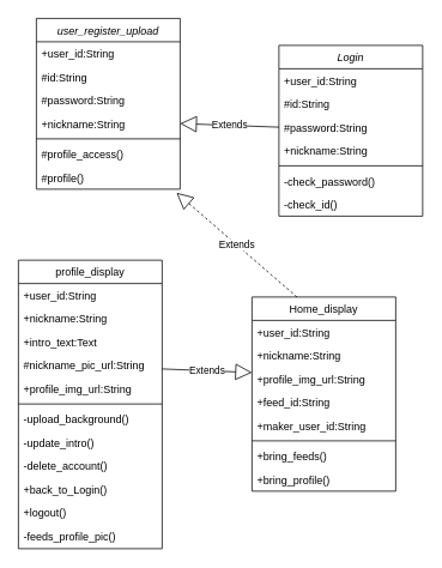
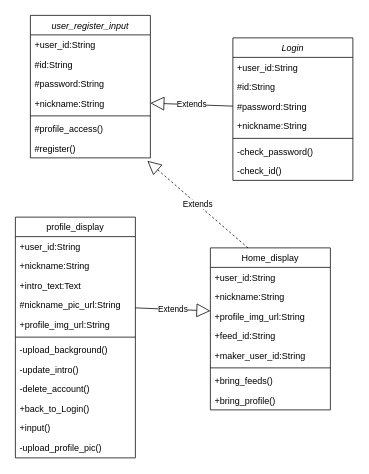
  <mxCell id="0" />
  <mxCell id="1" parent="0" />
- <mxCell id="2" value="user_register_upload" style="swimlane;fontStyle=2;align=center;verticalAlign=top;childLayout=stackLayout;horizontal=1;startSize=26;horizontalStack=0;resizeParent=1;resizeLast=0;collapsible=1;marginBottom=0;rounded=0;shadow=0;strokeWidth=1;" vertex="1" parent="1"><mxGeometry x="40" y="20" width="160" height="190" as="geometry"><mxRectangle x="230" y="140" width="160" height="26" as="alternateBounds" /></mxGeometry></mxCell>
+ <mxCell id="2" value="user_register_input" style="swimlane;fontStyle=2;align=center;verticalAlign=top;childLayout=stackLayout;horizontal=1;startSize=26;horizontalStack=0;resizeParent=1;resizeLast=0;collapsible=1;marginBottom=0;rounded=0;shadow=0;strokeWidth=1;" vertex="1" parent="1"><mxGeometry x="40" y="20" width="160" height="190" as="geometry"><mxRectangle x="230" y="140" width="160" height="26" as="alternateBounds" /></mxGeometry></mxCell>
  <mxCell id="3" value="+user_id:String" style="text;align=left;verticalAlign=top;spacingLeft=4;spacingRight=4;overflow=hidden;rotatable=0;points=[[0,0.5],[1,0.5]];portConstraint=eastwest;" vertex="1" parent="2"><mxGeometry y="26" width="160" height="26" as="geometry" /></mxCell>
  <mxCell id="4" value="#id:String" style="text;align=left;verticalAlign=top;spacingLeft=4;spacingRight=4;overflow=hidden;rotatable=0;points=[[0,0.5],[1,0.5]];portConstraint=eastwest;rounded=0;shadow=0;html=0;" vertex="1" parent="2"><mxGeometry y="52" width="160" height="26" as="geometry" /></mxCell>
  <mxCell id="5" value="#password:String" style="text;align=left;verticalAlign=top;spacingLeft=4;spacingRight=4;overflow=hidden;rotatable=0;points=[[0,0.5],[1,0.5]];portConstraint=eastwest;rounded=0;shadow=0;html=0;" vertex="1" parent="2"><mxGeometry y="78" width="160" height="26" as="geometry" /></mxCell>
  <mxCell id="6" value="+nickname:String" style="text;align=left;verticalAlign=top;spacingLeft=4;spacingRight=4;overflow=hidden;rotatable=0;points=[[0,0.5],[1,0.5]];portConstraint=eastwest;rounded=0;shadow=0;html=0;" vertex="1" parent="2"><mxGeometry y="104" width="160" height="26" as="geometry" /></mxCell>
  <mxCell id="7" value="" style="line;html=1;strokeWidth=1;align=left;verticalAlign=middle;spacingTop=-1;spacingLeft=3;spacingRight=3;rotatable=0;labelPosition=right;points=[];portConstraint=eastwest;" vertex="1" parent="2"><mxGeometry y="130" width="160" height="8" as="geometry" /></mxCell>
  <mxCell id="8" value="#profile_access()" style="text;align=left;verticalAlign=top;spacingLeft=4;spacingRight=4;overflow=hidden;rotatable=0;points=[[0,0.5],[1,0.5]];portConstraint=eastwest;" vertex="1" parent="2"><mxGeometry y="138" width="160" height="26" as="geometry" /></mxCell>
- <mxCell id="9" value="#profile()" style="text;align=left;verticalAlign=top;spacingLeft=4;spacingRight=4;overflow=hidden;rotatable=0;points=[[0,0.5],[1,0.5]];portConstraint=eastwest;" vertex="1" parent="2"><mxGeometry y="164" width="160" height="26" as="geometry" /></mxCell>
+ <mxCell id="9" value="#register()" style="text;align=left;verticalAlign=top;spacingLeft=4;spacingRight=4;overflow=hidden;rotatable=0;points=[[0,0.5],[1,0.5]];portConstraint=eastwest;" vertex="1" parent="2"><mxGeometry y="164" width="160" height="26" as="geometry" /></mxCell>
  <mxCell id="10" value="Home_display" style="swimlane;fontStyle=0;align=center;verticalAlign=top;childLayout=stackLayout;horizontal=1;startSize=26;horizontalStack=0;resizeParent=1;resizeLast=0;collapsible=1;marginBottom=0;rounded=0;shadow=0;strokeWidth=1;" vertex="1" parent="1"><mxGeometry x="280" y="330" width="160" height="216" as="geometry"><mxRectangle x="550" y="140" width="160" height="26" as="alternateBounds" /></mxGeometry></mxCell>
  <mxCell id="11" value="+user_id:String" style="text;align=left;verticalAlign=top;spacingLeft=4;spacingRight=4;overflow=hidden;rotatable=0;points=[[0,0.5],[1,0.5]];portConstraint=eastwest;" vertex="1" parent="10"><mxGeometry y="26" width="160" height="26" as="geometry" /></mxCell>
  <mxCell id="12" value="+nickname:String" style="text;align=left;verticalAlign=top;spacingLeft=4;spacingRight=4;overflow=hidden;rotatable=0;points=[[0,0.5],[1,0.5]];portConstraint=eastwest;rounded=0;shadow=0;html=0;" vertex="1" parent="10"><mxGeometry y="52" width="160" height="26" as="geometry" /></mxCell>
  <mxCell id="13" value="+profile_img_url:String" style="text;align=left;verticalAlign=top;spacingLeft=4;spacingRight=4;overflow=hidden;rotatable=0;points=[[0,0.5],[1,0.5]];portConstraint=eastwest;rounded=0;shadow=0;html=0;" vertex="1" parent="10"><mxGeometry y="78" width="160" height="26" as="geometry" /></mxCell>
  <mxCell id="14" value="+feed_id:String" style="text;align=left;verticalAlign=top;spacingLeft=4;spacingRight=4;overflow=hidden;rotatable=0;points=[[0,0.5],[1,0.5]];portConstraint=eastwest;" vertex="1" parent="10"><mxGeometry y="104" width="160" height="26" as="geometry" /></mxCell>
  <mxCell id="15" value="+maker_user_id:String" style="text;align=left;verticalAlign=top;spacingLeft=4;spacingRight=4;overflow=hidden;rotatable=0;points=[[0,0.5],[1,0.5]];portConstraint=eastwest;rounded=0;shadow=0;html=0;" vertex="1" parent="10"><mxGeometry y="130" width="160" height="26" as="geometry" /></mxCell>
  <mxCell id="16" value="" style="line;html=1;strokeWidth=1;align=left;verticalAlign=middle;spacingTop=-1;spacingLeft=3;spacingRight=3;rotatable=0;labelPosition=right;points=[];portConstraint=eastwest;" vertex="1" parent="10"><mxGeometry y="156" width="160" height="8" as="geometry" /></mxCell>
  <mxCell id="17" value="+bring_feeds()" style="text;align=left;verticalAlign=top;spacingLeft=4;spacingRight=4;overflow=hidden;rotatable=0;points=[[0,0.5],[1,0.5]];portConstraint=eastwest;" vertex="1" parent="10"><mxGeometry y="164" width="160" height="26" as="geometry" /></mxCell>
  <mxCell id="18" value="+bring_profile()" style="text;align=left;verticalAlign=top;spacingLeft=4;spacingRight=4;overflow=hidden;rotatable=0;points=[[0,0.5],[1,0.5]];portConstraint=eastwest;" vertex="1" parent="10"><mxGeometry y="190" width="160" height="26" as="geometry" /></mxCell>
  <mxCell id="19" value="profile_display" style="swimlane;fontStyle=0;align=center;verticalAlign=top;childLayout=stackLayout;horizontal=1;startSize=26;horizontalStack=0;resizeParent=1;resizeLast=0;collapsible=1;marginBottom=0;rounded=0;shadow=0;strokeWidth=1;" vertex="1" parent="1"><mxGeometry x="20" y="289" width="160" height="321" as="geometry"><mxRectangle x="130" y="380" width="160" height="26" as="alternateBounds" /></mxGeometry></mxCell>
  <mxCell id="20" value="+user_id:String" style="text;align=left;verticalAlign=top;spacingLeft=4;spacingRight=4;overflow=hidden;rotatable=0;points=[[0,0.5],[1,0.5]];portConstraint=eastwest;" vertex="1" parent="19"><mxGeometry y="26" width="160" height="26" as="geometry" /></mxCell>
  <mxCell id="21" value="+nickname:String" style="text;align=left;verticalAlign=top;spacingLeft=4;spacingRight=4;overflow=hidden;rotatable=0;points=[[0,0.5],[1,0.5]];portConstraint=eastwest;rounded=0;shadow=0;html=0;" vertex="1" parent="19"><mxGeometry y="52" width="160" height="26" as="geometry" /></mxCell>
  <mxCell id="22" value="+intro_text:Text" style="text;align=left;verticalAlign=top;spacingLeft=4;spacingRight=4;overflow=hidden;rotatable=0;points=[[0,0.5],[1,0.5]];portConstraint=eastwest;rounded=0;shadow=0;html=0;" vertex="1" parent="19"><mxGeometry y="78" width="160" height="26" as="geometry" /></mxCell>
  <mxCell id="23" value="#nickname_pic_url:String" style="text;align=left;verticalAlign=top;spacingLeft=4;spacingRight=4;overflow=hidden;rotatable=0;points=[[0,0.5],[1,0.5]];portConstraint=eastwest;" vertex="1" parent="19"><mxGeometry y="104" width="160" height="26" as="geometry" /></mxCell>
  <mxCell id="24" value="+profile_img_url:String" style="text;align=left;verticalAlign=top;spacingLeft=4;spacingRight=4;overflow=hidden;rotatable=0;points=[[0,0.5],[1,0.5]];portConstraint=eastwest;rounded=0;shadow=0;html=0;" vertex="1" parent="19"><mxGeometry y="130" width="160" height="26" as="geometry" /></mxCell>
  <mxCell id="25" value="" style="line;html=1;strokeWidth=1;align=left;verticalAlign=middle;spacingTop=-1;spacingLeft=3;spacingRight=3;rotatable=0;labelPosition=right;points=[];portConstraint=eastwest;" vertex="1" parent="19"><mxGeometry y="156" width="160" height="8" as="geometry" /></mxCell>
  <mxCell id="26" value="-upload_background()" style="text;align=left;verticalAlign=top;spacingLeft=4;spacingRight=4;overflow=hidden;rotatable=0;points=[[0,0.5],[1,0.5]];portConstraint=eastwest;fontStyle=0" vertex="1" parent="19"><mxGeometry y="164" width="160" height="26" as="geometry" /></mxCell>
  <mxCell id="27" value="-update_intro()" style="text;align=left;verticalAlign=top;spacingLeft=4;spacingRight=4;overflow=hidden;rotatable=0;points=[[0,0.5],[1,0.5]];portConstraint=eastwest;rounded=0;shadow=0;html=0;" vertex="1" parent="19"><mxGeometry y="190" width="160" height="26" as="geometry" /></mxCell>
  <mxCell id="28" value="-delete_account()" style="text;align=left;verticalAlign=top;spacingLeft=4;spacingRight=4;overflow=hidden;rotatable=0;points=[[0,0.5],[1,0.5]];portConstraint=eastwest;rounded=0;shadow=0;html=0;" vertex="1" parent="19"><mxGeometry y="216" width="160" height="26" as="geometry" /></mxCell>
  <mxCell id="29" value="+back_to_Login()" style="text;align=left;verticalAlign=top;spacingLeft=4;spacingRight=4;overflow=hidden;rotatable=0;points=[[0,0.5],[1,0.5]];portConstraint=eastwest;rounded=0;shadow=0;html=0;" vertex="1" parent="19"><mxGeometry y="242" width="160" height="26" as="geometry" /></mxCell>
- <mxCell id="30" value="+logout()" style="text;align=left;verticalAlign=top;spacingLeft=4;spacingRight=4;overflow=hidden;rotatable=0;points=[[0,0.5],[1,0.5]];portConstraint=eastwest;rounded=0;shadow=0;html=0;" vertex="1" parent="19"><mxGeometry y="268" width="160" height="26" as="geometry" /></mxCell>
- <mxCell id="31" value="-feeds_profile_pic()" style="text;align=left;verticalAlign=top;spacingLeft=4;spacingRight=4;overflow=hidden;rotatable=0;points=[[0,0.5],[1,0.5]];portConstraint=eastwest;" vertex="1" parent="19"><mxGeometry y="294" width="160" height="26" as="geometry" /></mxCell>
+ <mxCell id="30" value="+input()" style="text;align=left;verticalAlign=top;spacingLeft=4;spacingRight=4;overflow=hidden;rotatable=0;points=[[0,0.5],[1,0.5]];portConstraint=eastwest;rounded=0;shadow=0;html=0;" vertex="1" parent="19"><mxGeometry y="268" width="160" height="26" as="geometry" /></mxCell>
+ <mxCell id="31" value="-upload_profile_pic()" style="text;align=left;verticalAlign=top;spacingLeft=4;spacingRight=4;overflow=hidden;rotatable=0;points=[[0,0.5],[1,0.5]];portConstraint=eastwest;" vertex="1" parent="19"><mxGeometry y="294" width="160" height="26" as="geometry" /></mxCell>
  <mxCell id="32" value="Login" style="swimlane;fontStyle=2;align=center;verticalAlign=top;childLayout=stackLayout;horizontal=1;startSize=26;horizontalStack=0;resizeParent=1;resizeLast=0;collapsible=1;marginBottom=0;rounded=0;shadow=0;strokeWidth=1;" vertex="1" parent="1"><mxGeometry x="310" y="50" width="160" height="190" as="geometry"><mxRectangle x="230" y="140" width="160" height="26" as="alternateBounds" /></mxGeometry></mxCell>
  <mxCell id="33" value="+user_id:String" style="text;align=left;verticalAlign=top;spacingLeft=4;spacingRight=4;overflow=hidden;rotatable=0;points=[[0,0.5],[1,0.5]];portConstraint=eastwest;" vertex="1" parent="32"><mxGeometry y="26" width="160" height="26" as="geometry" /></mxCell>
  <mxCell id="34" value="#id:String" style="text;align=left;verticalAlign=top;spacingLeft=4;spacingRight=4;overflow=hidden;rotatable=0;points=[[0,0.5],[1,0.5]];portConstraint=eastwest;rounded=0;shadow=0;html=0;" vertex="1" parent="32"><mxGeometry y="52" width="160" height="26" as="geometry" /></mxCell>
  <mxCell id="35" value="#password:String" style="text;align=left;verticalAlign=top;spacingLeft=4;spacingRight=4;overflow=hidden;rotatable=0;points=[[0,0.5],[1,0.5]];portConstraint=eastwest;rounded=0;shadow=0;html=0;" vertex="1" parent="32"><mxGeometry y="78" width="160" height="26" as="geometry" /></mxCell>
  <mxCell id="36" value="+nickname:String" style="text;align=left;verticalAlign=top;spacingLeft=4;spacingRight=4;overflow=hidden;rotatable=0;points=[[0,0.5],[1,0.5]];portConstraint=eastwest;rounded=0;shadow=0;html=0;" vertex="1" parent="32"><mxGeometry y="104" width="160" height="26" as="geometry" /></mxCell>
  <mxCell id="37" value="" style="line;html=1;strokeWidth=1;align=left;verticalAlign=middle;spacingTop=-1;spacingLeft=3;spacingRight=3;rotatable=0;labelPosition=right;points=[];portConstraint=eastwest;" vertex="1" parent="32"><mxGeometry y="130" width="160" height="8" as="geometry" /></mxCell>
  <mxCell id="38" value="-check_password()" style="text;align=left;verticalAlign=top;spacingLeft=4;spacingRight=4;overflow=hidden;rotatable=0;points=[[0,0.5],[1,0.5]];portConstraint=eastwest;" vertex="1" parent="32"><mxGeometry y="138" width="160" height="26" as="geometry" /></mxCell>
  <mxCell id="39" value="-check_id()" style="text;align=left;verticalAlign=top;spacingLeft=4;spacingRight=4;overflow=hidden;rotatable=0;points=[[0,0.5],[1,0.5]];portConstraint=eastwest;" vertex="1" parent="32"><mxGeometry y="164" width="160" height="26" as="geometry" /></mxCell>
  <mxCell id="40" value="Extends" style="endArrow=block;endSize=16;endFill=0;html=1;rounded=0;exitX=0;exitY=0.5;exitDx=0;exitDy=0;" edge="1" parent="1" source="35"><mxGeometry width="160" relative="1" as="geometry"><mxPoint x="250" y="240" as="sourcePoint" /><mxPoint x="200" y="137" as="targetPoint" /></mxGeometry></mxCell>
  <mxCell id="41" value="Extends" style="endArrow=block;endSize=16;endFill=0;html=1;rounded=0;exitX=0.313;exitY=0;exitDx=0;exitDy=0;exitPerimeter=0;entryX=0.975;entryY=1.154;entryDx=0;entryDy=0;entryPerimeter=0;dashed=1;" edge="1" parent="1" source="10" target="9"><mxGeometry width="160" relative="1" as="geometry"><mxPoint x="290" y="254" as="sourcePoint" /><mxPoint x="180" y="250" as="targetPoint" /></mxGeometry></mxCell>
  <mxCell id="42" value="Extends" style="endArrow=block;endSize=16;endFill=0;html=1;rounded=0;exitX=0;exitY=0.5;exitDx=0;exitDy=0;" edge="1" parent="1"><mxGeometry width="160" relative="1" as="geometry"><mxPoint x="180" y="410" as="sourcePoint" /><mxPoint x="280" y="414" as="targetPoint" /></mxGeometry></mxCell>
